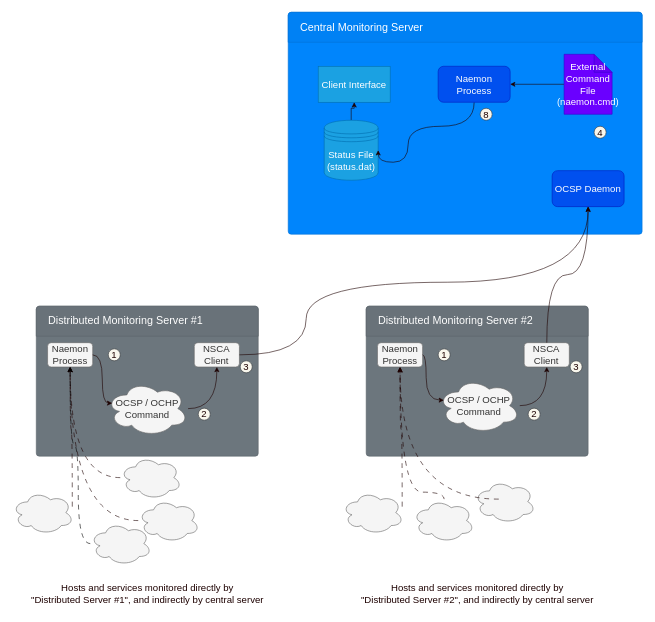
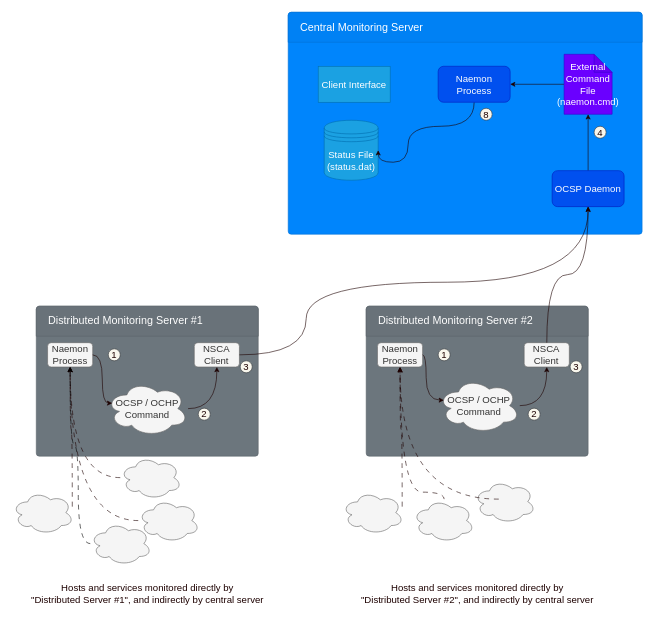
  <mxCell id="0" />
  <mxCell id="1" parent="0" />
  <mxCell id="2" value="" style="html=1;shadow=0;dashed=0;shape=mxgraph.bootstrap.rrect;rSize=5;strokeColor=#0071D5;html=1;whiteSpace=wrap;fillColor=#0085FC;fontColor=#ffffff;verticalAlign=bottom;align=left;spacing=20;spacingBottom=0;fontSize=14;" parent="1" vertex="1"><mxGeometry x="480" y="20" width="590" height="370" as="geometry" /></mxCell>
  <mxCell id="3" value="Central Monitoring Server" style="html=1;shadow=0;dashed=0;shape=mxgraph.bootstrap.topButton;rSize=5;perimeter=none;whiteSpace=wrap;fillColor=#0081F4;strokeColor=#0071D5;fontColor=#ffffff;resizeWidth=1;fontSize=18;align=left;spacing=20;" parent="2" vertex="1"><mxGeometry width="590" height="50" relative="1" as="geometry" /></mxCell>
  <mxCell id="4" value="Client Interface" style="rounded=0;whiteSpace=wrap;html=1;fillColor=#1ba1e2;fontColor=#ffffff;strokeColor=#006EAF;fontSize=16;" parent="2" vertex="1"><mxGeometry x="50" y="90" width="120" height="60" as="geometry" /></mxCell>
- <mxCell id="5" style="edgeStyle=orthogonalEdgeStyle;rounded=0;orthogonalLoop=1;jettySize=auto;html=1;strokeColor=#1D0101;" parent="2" source="6" target="4" edge="1"><mxGeometry relative="1" as="geometry" /></mxCell>
  <mxCell id="6" value="Status File&lt;div style=&quot;font-size: 16px;&quot;&gt;(status.dat)&lt;/div&gt;" style="shape=datastore;whiteSpace=wrap;html=1;fillColor=#1ba1e2;fontColor=#ffffff;strokeColor=#006EAF;fontSize=16;" parent="2" vertex="1"><mxGeometry x="60" y="180" width="90" height="100" as="geometry" /></mxCell>
  <mxCell id="7" style="edgeStyle=orthogonalEdgeStyle;rounded=0;orthogonalLoop=1;jettySize=auto;html=1;strokeColor=#1D0101;" parent="2" source="8" target="10" edge="1"><mxGeometry relative="1" as="geometry" /></mxCell>
  <mxCell id="8" value="External&lt;div style=&quot;font-size: 16px;&quot;&gt;Command&lt;/div&gt;&lt;div style=&quot;font-size: 16px;&quot;&gt;File&lt;/div&gt;&lt;div style=&quot;font-size: 16px;&quot;&gt;(naemon.cmd)&lt;/div&gt;" style="shape=note;whiteSpace=wrap;html=1;backgroundOutline=1;darkOpacity=0.05;fillColor=#6a00ff;fontColor=#ffffff;strokeColor=#3700CC;fontSize=16;" parent="2" vertex="1"><mxGeometry x="460" y="70" width="80" height="100" as="geometry" /></mxCell>
  <mxCell id="9" style="edgeStyle=orthogonalEdgeStyle;rounded=0;orthogonalLoop=1;jettySize=auto;html=1;entryX=1;entryY=0.5;entryDx=0;entryDy=0;curved=1;strokeColor=#1D0101;" parent="2" source="10" target="6" edge="1"><mxGeometry relative="1" as="geometry"><Array as="points"><mxPoint x="310" y="190" /><mxPoint x="200" y="190" /><mxPoint x="200" y="250" /></Array></mxGeometry></mxCell>
  <mxCell id="10" value="Naemon Process" style="rounded=1;whiteSpace=wrap;html=1;fillColor=#0050ef;fontColor=#ffffff;strokeColor=#001DBC;fontSize=16;" parent="2" vertex="1"><mxGeometry x="250" y="90" width="120" height="60" as="geometry" /></mxCell>
+ <mxCell id="11" style="edgeStyle=orthogonalEdgeStyle;rounded=0;orthogonalLoop=1;jettySize=auto;html=1;strokeColor=#1D0101;" parent="2" source="12" target="8" edge="1"><mxGeometry relative="1" as="geometry" /></mxCell>
  <mxCell id="12" value="OCSP Daemon" style="rounded=1;whiteSpace=wrap;html=1;fillColor=#0050ef;fontColor=#ffffff;strokeColor=#001DBC;fontSize=16;" parent="2" vertex="1"><mxGeometry x="440" y="264" width="120" height="60" as="geometry" /></mxCell>
  <mxCell id="13" value="&lt;font color=&quot;#1d0101&quot; style=&quot;font-size: 16px;&quot;&gt;8&lt;/font&gt;" style="ellipse;whiteSpace=wrap;html=1;aspect=fixed;fillColor=#f9f7ed;strokeColor=#36393d;fontSize=16;" parent="2" vertex="1"><mxGeometry x="320" y="160" width="20" height="20" as="geometry" /></mxCell>
  <mxCell id="14" value="&lt;font color=&quot;#1d0101&quot; style=&quot;font-size: 16px;&quot;&gt;4&lt;/font&gt;" style="ellipse;whiteSpace=wrap;html=1;aspect=fixed;fillColor=#f9f7ed;strokeColor=#36393d;fontSize=16;" parent="2" vertex="1"><mxGeometry x="510" y="190" width="20" height="20" as="geometry" /></mxCell>
  <mxCell id="15" value="" style="html=1;shadow=0;dashed=0;shape=mxgraph.bootstrap.rrect;rSize=5;strokeColor=#5B646A;html=1;whiteSpace=wrap;fillColor=#6C767D;fontColor=#ffffff;verticalAlign=bottom;align=left;spacing=20;spacingBottom=0;fontSize=14;" parent="1" vertex="1"><mxGeometry x="60" y="510" width="370" height="250" as="geometry" /></mxCell>
  <mxCell id="16" value="Distributed Monitoring Server #1" style="html=1;shadow=0;dashed=0;shape=mxgraph.bootstrap.topButton;rSize=5;perimeter=none;whiteSpace=wrap;fillColor=#697279;strokeColor=#5B646A;fontColor=#ffffff;resizeWidth=1;fontSize=18;align=left;spacing=20;" parent="15" vertex="1"><mxGeometry width="370" height="50" relative="1" as="geometry" /></mxCell>
  <mxCell id="17" value="Naemon Process" style="rounded=1;whiteSpace=wrap;html=1;fillColor=#f5f5f5;strokeColor=#666666;fontColor=#333333;fontSize=16;" parent="15" vertex="1"><mxGeometry x="18.814" y="60.811" width="75.254" height="40.541" as="geometry" /></mxCell>
  <mxCell id="18" value="NSCA Client" style="rounded=1;whiteSpace=wrap;html=1;fillColor=#f5f5f5;strokeColor=#666666;fontColor=#333333;fontSize=16;" parent="15" vertex="1"><mxGeometry x="263.39" y="60.811" width="75.254" height="40.541" as="geometry" /></mxCell>
  <mxCell id="19" style="edgeStyle=orthogonalEdgeStyle;rounded=0;orthogonalLoop=1;jettySize=auto;html=1;entryX=0.5;entryY=1;entryDx=0;entryDy=0;curved=1;strokeColor=#1D0101;" parent="15" source="20" target="18" edge="1"><mxGeometry relative="1" as="geometry" /></mxCell>
  <mxCell id="20" value="OCSP / OCHP&lt;div style=&quot;font-size: 16px;&quot;&gt;Command&lt;/div&gt;" style="ellipse;shape=cloud;whiteSpace=wrap;html=1;fillColor=#f5f5f5;strokeColor=#666666;fontColor=#333333;fontSize=16;" parent="15" vertex="1"><mxGeometry x="116.99" y="125" width="136.02" height="91.62" as="geometry" /></mxCell>
  <mxCell id="21" style="edgeStyle=orthogonalEdgeStyle;rounded=0;orthogonalLoop=1;jettySize=auto;html=1;entryX=0.07;entryY=0.4;entryDx=0;entryDy=0;entryPerimeter=0;curved=1;strokeColor=#1D0101;" parent="15" source="17" target="20" edge="1"><mxGeometry relative="1" as="geometry"><Array as="points"><mxPoint x="110" y="81" /><mxPoint x="110" y="162" /></Array></mxGeometry></mxCell>
  <mxCell id="22" value="&lt;font color=&quot;#1d0101&quot; style=&quot;font-size: 16px;&quot;&gt;1&lt;/font&gt;" style="ellipse;whiteSpace=wrap;html=1;aspect=fixed;fillColor=#f9f7ed;strokeColor=#36393d;fontSize=16;" parent="15" vertex="1"><mxGeometry x="120" y="71.08" width="20" height="20" as="geometry" /></mxCell>
  <mxCell id="23" value="&lt;font color=&quot;#1d0101&quot; style=&quot;font-size: 16px;&quot;&gt;2&lt;/font&gt;" style="ellipse;whiteSpace=wrap;html=1;aspect=fixed;fillColor=#f9f7ed;strokeColor=#36393d;fontSize=16;" parent="15" vertex="1"><mxGeometry x="270" y="170.0" width="20" height="20" as="geometry" /></mxCell>
  <mxCell id="24" value="&lt;font color=&quot;#1d0101&quot; style=&quot;font-size: 16px;&quot;&gt;3&lt;/font&gt;" style="ellipse;whiteSpace=wrap;html=1;aspect=fixed;fillColor=#f9f7ed;strokeColor=#36393d;fontSize=16;" parent="15" vertex="1"><mxGeometry x="340" y="91.08" width="20" height="20" as="geometry" /></mxCell>
  <mxCell id="25" style="edgeStyle=orthogonalEdgeStyle;rounded=0;orthogonalLoop=1;jettySize=auto;html=1;entryX=0.5;entryY=1;entryDx=0;entryDy=0;curved=1;strokeColor=#1D0101;" parent="1" source="18" target="12" edge="1"><mxGeometry relative="1" as="geometry"><Array as="points"><mxPoint x="510" y="591" /><mxPoint x="510" y="470" /><mxPoint x="980" y="470" /></Array></mxGeometry></mxCell>
  <mxCell id="26" style="edgeStyle=orthogonalEdgeStyle;rounded=0;orthogonalLoop=1;jettySize=auto;html=1;entryX=0.5;entryY=1;entryDx=0;entryDy=0;curved=1;dashed=1;dashPattern=8 8;strokeColor=#1D0101;" parent="1" source="27" target="17" edge="1"><mxGeometry relative="1" as="geometry"><Array as="points"><mxPoint x="120" y="715" /><mxPoint x="116" y="715" /></Array></mxGeometry></mxCell>
  <mxCell id="27" value="" style="ellipse;shape=cloud;whiteSpace=wrap;html=1;fillColor=#f5f5f5;strokeColor=#666666;fontColor=#333333;" parent="1" vertex="1"><mxGeometry x="20" y="818.38" width="102.03" height="71.62" as="geometry" /></mxCell>
  <mxCell id="28" style="edgeStyle=orthogonalEdgeStyle;rounded=0;orthogonalLoop=1;jettySize=auto;html=1;curved=1;dashed=1;dashPattern=8 8;entryX=0.5;entryY=1;entryDx=0;entryDy=0;strokeColor=#1D0101;" parent="1" source="29" target="17" edge="1"><mxGeometry relative="1" as="geometry"><mxPoint x="120" y="620" as="targetPoint" /></mxGeometry></mxCell>
  <mxCell id="29" value="" style="ellipse;shape=cloud;whiteSpace=wrap;html=1;fillColor=#f5f5f5;strokeColor=#666666;fontColor=#333333;" parent="1" vertex="1"><mxGeometry x="200" y="760" width="102.03" height="71.62" as="geometry" /></mxCell>
  <mxCell id="30" style="edgeStyle=orthogonalEdgeStyle;rounded=0;orthogonalLoop=1;jettySize=auto;html=1;curved=1;dashed=1;dashPattern=8 8;entryX=0.5;entryY=1;entryDx=0;entryDy=0;strokeColor=#1D0101;" parent="1" source="31" target="17" edge="1"><mxGeometry relative="1" as="geometry"><mxPoint x="120" y="620" as="targetPoint" /></mxGeometry></mxCell>
  <mxCell id="31" value="" style="ellipse;shape=cloud;whiteSpace=wrap;html=1;fillColor=#f5f5f5;strokeColor=#666666;fontColor=#333333;" parent="1" vertex="1"><mxGeometry x="230" y="831.62" width="102.03" height="71.62" as="geometry" /></mxCell>
  <mxCell id="32" style="edgeStyle=orthogonalEdgeStyle;rounded=0;orthogonalLoop=1;jettySize=auto;html=1;curved=1;dashed=1;dashPattern=8 8;entryX=0.5;entryY=1;entryDx=0;entryDy=0;" parent="1" source="33" target="17" edge="1"><mxGeometry relative="1" as="geometry"><mxPoint x="120" y="620" as="targetPoint" /><Array as="points"><mxPoint x="130" y="906" /><mxPoint x="130" y="741" /><mxPoint x="116" y="741" /></Array></mxGeometry></mxCell>
  <mxCell id="33" value="" style="ellipse;shape=cloud;whiteSpace=wrap;html=1;fillColor=#f5f5f5;strokeColor=#666666;fontColor=#333333;" parent="1" vertex="1"><mxGeometry x="150" y="870" width="102.03" height="71.62" as="geometry" /></mxCell>
  <mxCell id="34" value="" style="html=1;shadow=0;dashed=0;shape=mxgraph.bootstrap.rrect;rSize=5;strokeColor=#5B646A;html=1;whiteSpace=wrap;fillColor=#6C767D;fontColor=#ffffff;verticalAlign=bottom;align=left;spacing=20;spacingBottom=0;fontSize=14;" parent="1" vertex="1"><mxGeometry x="610" y="510" width="370" height="250" as="geometry" /></mxCell>
  <mxCell id="35" value="Distributed Monitoring Server #2" style="html=1;shadow=0;dashed=0;shape=mxgraph.bootstrap.topButton;rSize=5;perimeter=none;whiteSpace=wrap;fillColor=#697279;strokeColor=#5B646A;fontColor=#ffffff;resizeWidth=1;fontSize=18;align=left;spacing=20;" parent="34" vertex="1"><mxGeometry width="370" height="50" relative="1" as="geometry" /></mxCell>
  <mxCell id="36" value="Naemon Process" style="rounded=1;whiteSpace=wrap;html=1;fillColor=#f5f5f5;strokeColor=#666666;fontColor=#333333;fontSize=16;" parent="34" vertex="1"><mxGeometry x="18.814" y="60.811" width="75.254" height="40.541" as="geometry" /></mxCell>
  <mxCell id="37" value="NSCA Client" style="rounded=1;whiteSpace=wrap;html=1;fillColor=#f5f5f5;strokeColor=#666666;fontColor=#333333;fontSize=16;" parent="34" vertex="1"><mxGeometry x="263.39" y="60.811" width="75.254" height="40.541" as="geometry" /></mxCell>
  <mxCell id="38" style="edgeStyle=orthogonalEdgeStyle;rounded=0;orthogonalLoop=1;jettySize=auto;html=1;entryX=0.5;entryY=1;entryDx=0;entryDy=0;curved=1;strokeColor=#1D0101;" parent="34" source="39" target="37" edge="1"><mxGeometry relative="1" as="geometry" /></mxCell>
  <mxCell id="39" value="OCSP / OCHP&lt;div style=&quot;font-size: 16px;&quot;&gt;Command&lt;/div&gt;" style="ellipse;shape=cloud;whiteSpace=wrap;html=1;fillColor=#f5f5f5;strokeColor=#666666;fontColor=#333333;fontSize=16;" parent="34" vertex="1"><mxGeometry x="120.0" y="120" width="136.02" height="91.62" as="geometry" /></mxCell>
  <mxCell id="40" style="edgeStyle=orthogonalEdgeStyle;rounded=0;orthogonalLoop=1;jettySize=auto;html=1;entryX=0.07;entryY=0.4;entryDx=0;entryDy=0;entryPerimeter=0;curved=1;strokeColor=#1D0101;" parent="34" source="36" target="39" edge="1"><mxGeometry relative="1" as="geometry"><Array as="points"><mxPoint x="100" y="81" /><mxPoint x="100" y="157" /></Array></mxGeometry></mxCell>
  <mxCell id="41" value="&lt;font color=&quot;#1d0101&quot; style=&quot;font-size: 16px;&quot;&gt;1&lt;/font&gt;" style="ellipse;whiteSpace=wrap;html=1;aspect=fixed;fillColor=#f9f7ed;strokeColor=#36393d;fontSize=16;" parent="34" vertex="1"><mxGeometry x="120" y="71.08" width="20" height="20" as="geometry" /></mxCell>
  <mxCell id="42" value="&lt;font color=&quot;#1d0101&quot; style=&quot;font-size: 16px;&quot;&gt;2&lt;/font&gt;" style="ellipse;whiteSpace=wrap;html=1;aspect=fixed;fillColor=#f9f7ed;strokeColor=#36393d;fontSize=16;" parent="34" vertex="1"><mxGeometry x="270" y="170.0" width="20" height="20" as="geometry" /></mxCell>
  <mxCell id="43" value="&lt;font color=&quot;#1d0101&quot; style=&quot;font-size: 16px;&quot;&gt;3&lt;/font&gt;" style="ellipse;whiteSpace=wrap;html=1;aspect=fixed;fillColor=#f9f7ed;strokeColor=#36393d;fontSize=16;" parent="34" vertex="1"><mxGeometry x="340" y="91.08" width="20" height="20" as="geometry" /></mxCell>
  <mxCell id="44" style="edgeStyle=orthogonalEdgeStyle;rounded=0;orthogonalLoop=1;jettySize=auto;html=1;entryX=0.5;entryY=1;entryDx=0;entryDy=0;curved=1;dashed=1;dashPattern=8 8;strokeColor=#1D0101;" parent="1" source="45" target="36" edge="1"><mxGeometry relative="1" as="geometry"><Array as="points"><mxPoint x="670" y="715" /><mxPoint x="666" y="715" /></Array></mxGeometry></mxCell>
  <mxCell id="45" value="" style="ellipse;shape=cloud;whiteSpace=wrap;html=1;fillColor=#f5f5f5;strokeColor=#666666;fontColor=#333333;" parent="1" vertex="1"><mxGeometry x="570" y="818.38" width="102.03" height="71.62" as="geometry" /></mxCell>
  <mxCell id="46" value="" style="ellipse;shape=cloud;whiteSpace=wrap;html=1;fillColor=#f5f5f5;strokeColor=#666666;fontColor=#333333;" parent="1" vertex="1"><mxGeometry x="790" y="800" width="102.03" height="71.62" as="geometry" /></mxCell>
  <mxCell id="47" style="edgeStyle=orthogonalEdgeStyle;rounded=0;orthogonalLoop=1;jettySize=auto;html=1;curved=1;dashed=1;dashPattern=8 8;entryX=0.5;entryY=1;entryDx=0;entryDy=0;strokeColor=#1D0101;" parent="1" target="36" edge="1"><mxGeometry relative="1" as="geometry"><mxPoint x="670" y="620" as="targetPoint" /><mxPoint x="831.015" y="831.62" as="sourcePoint" /></mxGeometry></mxCell>
  <mxCell id="48" style="edgeStyle=orthogonalEdgeStyle;rounded=0;orthogonalLoop=1;jettySize=auto;html=1;entryX=0.502;entryY=1.02;entryDx=0;entryDy=0;entryPerimeter=0;curved=1;dashed=1;dashPattern=8 8;strokeColor=#1D0101;" parent="1" source="49" target="36" edge="1"><mxGeometry relative="1" as="geometry"><mxPoint x="670" y="610" as="targetPoint" /><Array as="points"><mxPoint x="740" y="820" /><mxPoint x="667" y="820" /></Array></mxGeometry></mxCell>
  <mxCell id="49" value="" style="ellipse;shape=cloud;whiteSpace=wrap;html=1;fillColor=#f5f5f5;strokeColor=#666666;fontColor=#333333;" parent="1" vertex="1"><mxGeometry x="687.97" y="831.62" width="102.03" height="71.62" as="geometry" /></mxCell>
  <mxCell id="50" style="edgeStyle=orthogonalEdgeStyle;rounded=0;orthogonalLoop=1;jettySize=auto;html=1;entryX=0.5;entryY=1;entryDx=0;entryDy=0;curved=1;strokeColor=#1D0101;" parent="1" source="37" target="12" edge="1"><mxGeometry relative="1" as="geometry" /></mxCell>
  <mxCell id="51" value="Hosts and services monitored directly by&lt;div style=&quot;font-size: 16px;&quot;&gt;&quot;Distributed Server #1&quot;, and indirectly by central server&lt;/div&gt;" style="text;html=1;align=center;verticalAlign=middle;resizable=0;points=[];autosize=1;strokeColor=none;fillColor=none;fontSize=16;fontColor=#1D0101;" parent="1" vertex="1"><mxGeometry x="40" y="965" width="410" height="50" as="geometry" /></mxCell>
  <mxCell id="52" value="Hosts and services monitored directly by&lt;div style=&quot;font-size: 16px;&quot;&gt;&quot;Distributed Server #2&quot;, and indirectly by central server&lt;/div&gt;" style="text;html=1;align=center;verticalAlign=middle;resizable=0;points=[];autosize=1;strokeColor=none;fillColor=none;fontSize=16;fontColor=#1D0101;" parent="1" vertex="1"><mxGeometry x="590" y="965" width="410" height="50" as="geometry" /></mxCell>
